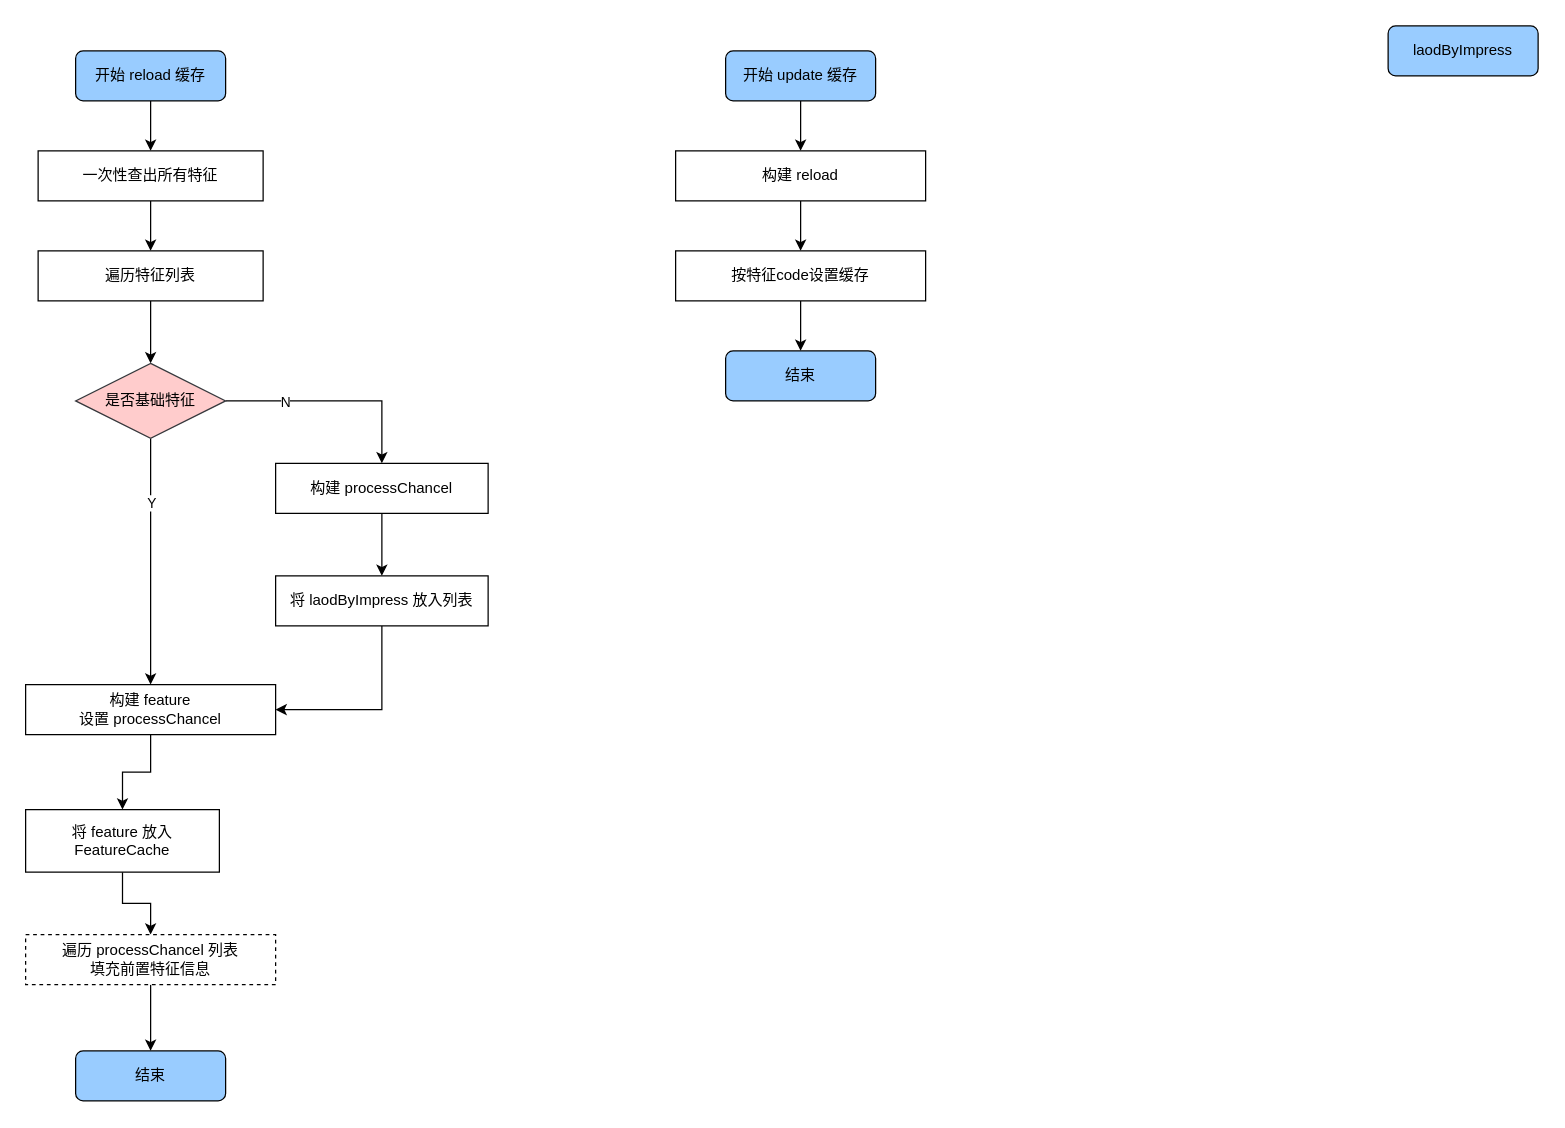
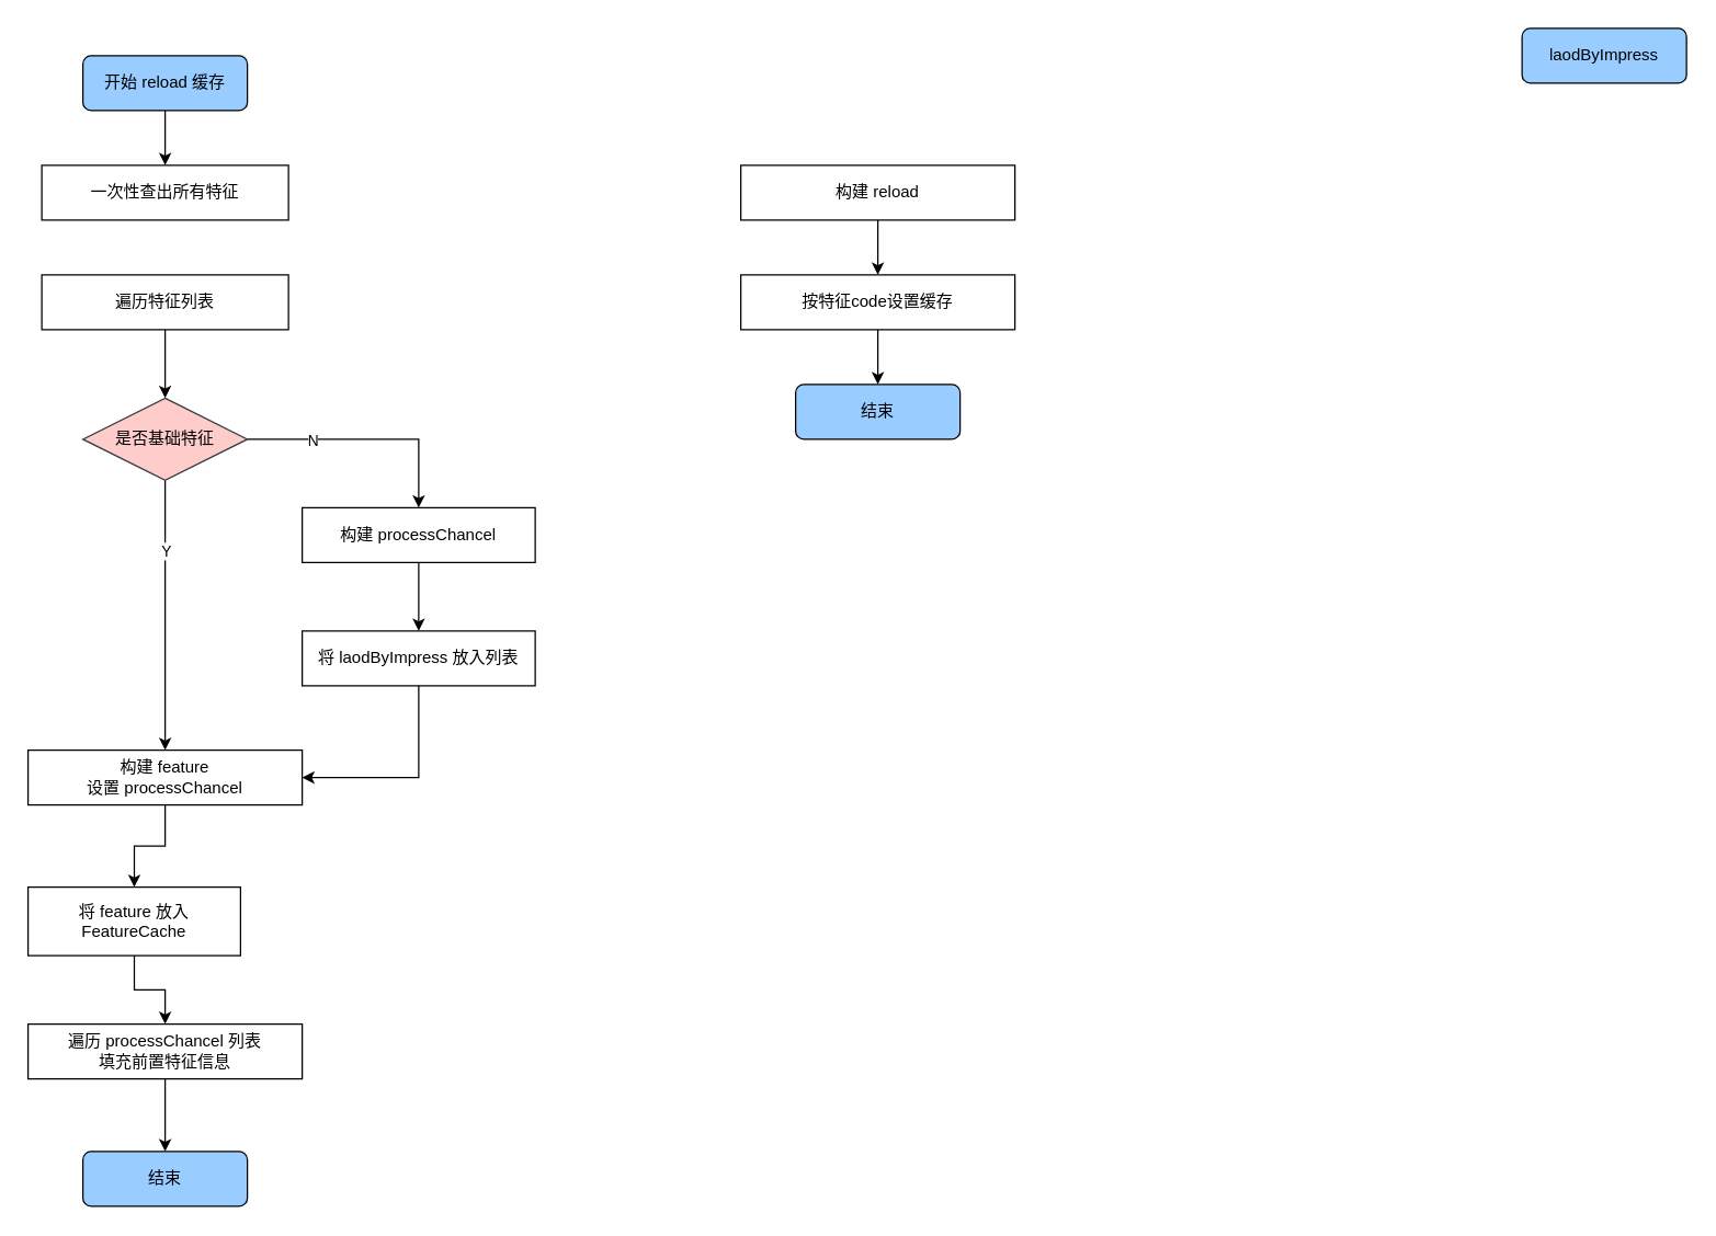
  <mxCell id="0" />
  <mxCell id="1" parent="0" />
  <mxCell id="2" style="edgeStyle=orthogonalEdgeStyle;rounded=0;orthogonalLoop=1;jettySize=auto;html=1;exitX=0.5;exitY=1;exitDx=0;exitDy=0;" edge="1" parent="1" source="3"><mxGeometry relative="1" as="geometry"><mxPoint x="120" y="120" as="targetPoint" /></mxGeometry></mxCell>
  <mxCell id="3" value="开始 reload 缓存" style="rounded=1;whiteSpace=wrap;html=1;fillColor=#99CCFF;" vertex="1" parent="1"><mxGeometry x="60" y="40" width="120" height="40" as="geometry" /></mxCell>
- <mxCell id="4" style="edgeStyle=orthogonalEdgeStyle;rounded=0;orthogonalLoop=1;jettySize=auto;html=1;exitX=0.5;exitY=1;exitDx=0;exitDy=0;" edge="1" parent="1" source="5" target="7"><mxGeometry relative="1" as="geometry" /></mxCell>
  <mxCell id="5" value="一次性查出所有特征" style="rounded=0;whiteSpace=wrap;html=1;" vertex="1" parent="1"><mxGeometry x="30" y="120" width="180" height="40" as="geometry" /></mxCell>
  <mxCell id="6" style="edgeStyle=orthogonalEdgeStyle;rounded=0;orthogonalLoop=1;jettySize=auto;html=1;exitX=0.5;exitY=1;exitDx=0;exitDy=0;entryX=0.5;entryY=0;entryDx=0;entryDy=0;" edge="1" parent="1" source="7" target="12"><mxGeometry relative="1" as="geometry" /></mxCell>
  <mxCell id="7" value="遍历特征列表" style="rounded=0;whiteSpace=wrap;html=1;" vertex="1" parent="1"><mxGeometry x="30" y="200" width="180" height="40" as="geometry" /></mxCell>
  <mxCell id="8" style="edgeStyle=orthogonalEdgeStyle;rounded=0;orthogonalLoop=1;jettySize=auto;html=1;exitX=1;exitY=0.5;exitDx=0;exitDy=0;entryX=0.5;entryY=0;entryDx=0;entryDy=0;" edge="1" parent="1" source="12" target="14"><mxGeometry relative="1" as="geometry" /></mxCell>
  <mxCell id="9" value="N" style="edgeLabel;html=1;align=center;verticalAlign=middle;resizable=0;points=[];" vertex="1" connectable="0" parent="8"><mxGeometry x="-0.467" y="-2" relative="1" as="geometry"><mxPoint y="-2" as="offset" /></mxGeometry></mxCell>
  <mxCell id="10" style="edgeStyle=orthogonalEdgeStyle;rounded=0;orthogonalLoop=1;jettySize=auto;html=1;exitX=0.5;exitY=1;exitDx=0;exitDy=0;" edge="1" parent="1" source="12" target="16"><mxGeometry relative="1" as="geometry" /></mxCell>
  <mxCell id="11" value="Y" style="edgeLabel;html=1;align=center;verticalAlign=middle;resizable=0;points=[];" vertex="1" connectable="0" parent="10"><mxGeometry x="-0.483" relative="1" as="geometry"><mxPoint as="offset" /></mxGeometry></mxCell>
  <mxCell id="12" value="是否基础特征" style="rhombus;whiteSpace=wrap;html=1;fillColor=#ffcccc;strokeColor=#36393d;" vertex="1" parent="1"><mxGeometry x="60" y="290" width="120" height="60" as="geometry" /></mxCell>
  <mxCell id="13" style="edgeStyle=orthogonalEdgeStyle;rounded=0;orthogonalLoop=1;jettySize=auto;html=1;exitX=0.5;exitY=1;exitDx=0;exitDy=0;entryX=0.5;entryY=0;entryDx=0;entryDy=0;" edge="1" parent="1" source="14" target="22"><mxGeometry relative="1" as="geometry" /></mxCell>
  <mxCell id="14" value="构建 processChancel" style="rounded=0;whiteSpace=wrap;html=1;" vertex="1" parent="1"><mxGeometry x="220" y="370" width="170" height="40" as="geometry" /></mxCell>
  <mxCell id="15" style="edgeStyle=orthogonalEdgeStyle;rounded=0;orthogonalLoop=1;jettySize=auto;html=1;exitX=0.5;exitY=1;exitDx=0;exitDy=0;entryX=0.5;entryY=0;entryDx=0;entryDy=0;" edge="1" parent="1" source="16" target="18"><mxGeometry relative="1" as="geometry" /></mxCell>
  <mxCell id="16" value="构建 feature&lt;div&gt;设置&amp;nbsp;&lt;span style=&quot;background-color: initial;&quot;&gt;processChancel&lt;/span&gt;&lt;/div&gt;" style="rounded=0;whiteSpace=wrap;html=1;" vertex="1" parent="1"><mxGeometry x="20" y="547" width="200" height="40" as="geometry" /></mxCell>
  <mxCell id="17" style="edgeStyle=orthogonalEdgeStyle;rounded=0;orthogonalLoop=1;jettySize=auto;html=1;exitX=0.5;exitY=1;exitDx=0;exitDy=0;entryX=0.5;entryY=0;entryDx=0;entryDy=0;" edge="1" parent="1" source="18" target="20"><mxGeometry relative="1" as="geometry" /></mxCell>
  <mxCell id="18" value="将 feature 放入FeatureCache" style="rounded=0;whiteSpace=wrap;html=1;" vertex="1" parent="1"><mxGeometry x="20" y="647" width="155" height="50" as="geometry" /></mxCell>
  <mxCell id="19" style="edgeStyle=orthogonalEdgeStyle;rounded=0;orthogonalLoop=1;jettySize=auto;html=1;exitX=0.5;exitY=1;exitDx=0;exitDy=0;entryX=0.5;entryY=0;entryDx=0;entryDy=0;" edge="1" parent="1" source="20" target="23"><mxGeometry relative="1" as="geometry" /></mxCell>
- <mxCell id="20" value="遍历 processChancel 列表&lt;div&gt;填充前置特征信息&lt;/div&gt;" style="rounded=0;whiteSpace=wrap;html=1;dashed=1;" vertex="1" parent="1"><mxGeometry x="20" y="747" width="200" height="40" as="geometry" /></mxCell>
+ <mxCell id="20" value="遍历 processChancel 列表&lt;div&gt;填充前置特征信息&lt;/div&gt;" style="rounded=0;whiteSpace=wrap;html=1;" vertex="1" parent="1"><mxGeometry x="20" y="747" width="200" height="40" as="geometry" /></mxCell>
  <mxCell id="21" style="edgeStyle=orthogonalEdgeStyle;rounded=0;orthogonalLoop=1;jettySize=auto;html=1;exitX=0.5;exitY=1;exitDx=0;exitDy=0;entryX=1;entryY=0.5;entryDx=0;entryDy=0;" edge="1" parent="1" source="22" target="16"><mxGeometry relative="1" as="geometry" /></mxCell>
  <mxCell id="22" value="将 laodByImpress 放入列表" style="rounded=0;whiteSpace=wrap;html=1;" vertex="1" parent="1"><mxGeometry x="220" y="460" width="170" height="40" as="geometry" /></mxCell>
  <mxCell id="23" value="结束" style="rounded=1;whiteSpace=wrap;html=1;fillColor=#99CCFF;" vertex="1" parent="1"><mxGeometry x="60" y="840" width="120" height="40" as="geometry" /></mxCell>
- <mxCell id="24" style="edgeStyle=orthogonalEdgeStyle;rounded=0;orthogonalLoop=1;jettySize=auto;html=1;exitX=0.5;exitY=1;exitDx=0;exitDy=0;entryX=0.5;entryY=0;entryDx=0;entryDy=0;" edge="1" parent="1" source="25" target="27"><mxGeometry relative="1" as="geometry" /></mxCell>
- <mxCell id="25" value="开始 update 缓存" style="rounded=1;whiteSpace=wrap;html=1;fillColor=#99CCFF;" vertex="1" parent="1"><mxGeometry x="580" y="40" width="120" height="40" as="geometry" /></mxCell>
  <mxCell id="26" style="edgeStyle=orthogonalEdgeStyle;rounded=0;orthogonalLoop=1;jettySize=auto;html=1;exitX=0.5;exitY=1;exitDx=0;exitDy=0;entryX=0.5;entryY=0;entryDx=0;entryDy=0;" edge="1" parent="1" source="27" target="29"><mxGeometry relative="1" as="geometry" /></mxCell>
  <mxCell id="27" value="构建 reload" style="rounded=0;whiteSpace=wrap;html=1;" vertex="1" parent="1"><mxGeometry x="540" y="120" width="200" height="40" as="geometry" /></mxCell>
  <mxCell id="28" style="edgeStyle=orthogonalEdgeStyle;rounded=0;orthogonalLoop=1;jettySize=auto;html=1;exitX=0.5;exitY=1;exitDx=0;exitDy=0;" edge="1" parent="1" source="29" target="30"><mxGeometry relative="1" as="geometry" /></mxCell>
  <mxCell id="29" value="按特征code设置缓存" style="rounded=0;whiteSpace=wrap;html=1;" vertex="1" parent="1"><mxGeometry x="540" y="200" width="200" height="40" as="geometry" /></mxCell>
  <mxCell id="30" value="结束" style="rounded=1;whiteSpace=wrap;html=1;fillColor=#99CCFF;" vertex="1" parent="1"><mxGeometry x="580" y="280" width="120" height="40" as="geometry" /></mxCell>
  <mxCell id="31" value="laodByImpress" style="rounded=1;whiteSpace=wrap;html=1;fillColor=#99CCFF;" vertex="1" parent="1"><mxGeometry x="1110" y="20" width="120" height="40" as="geometry" /></mxCell>
